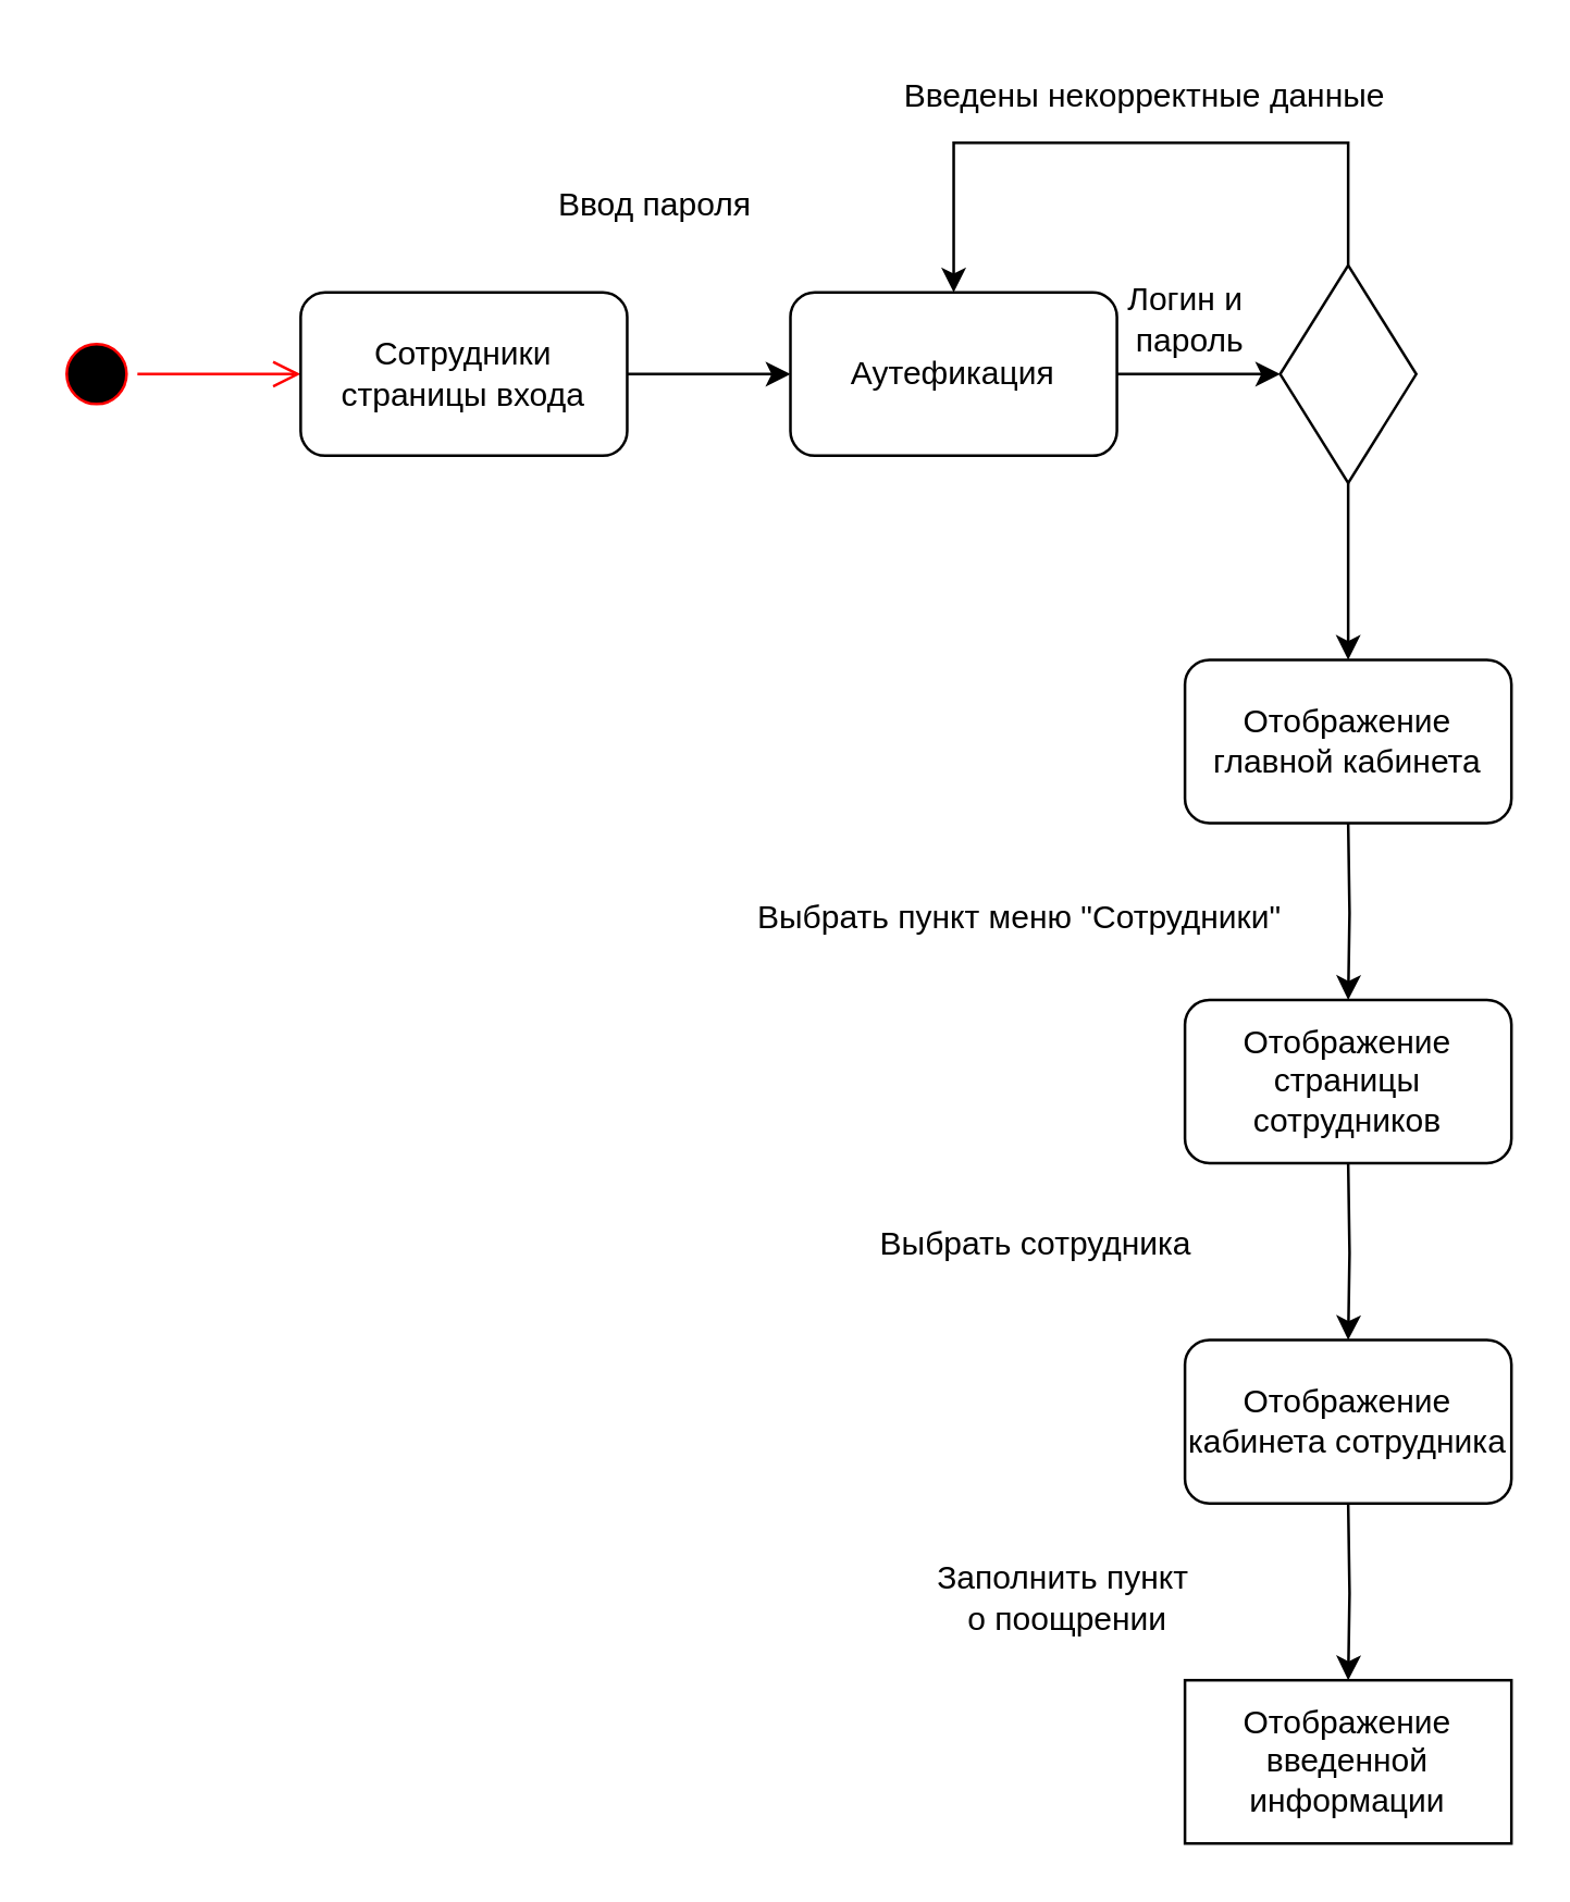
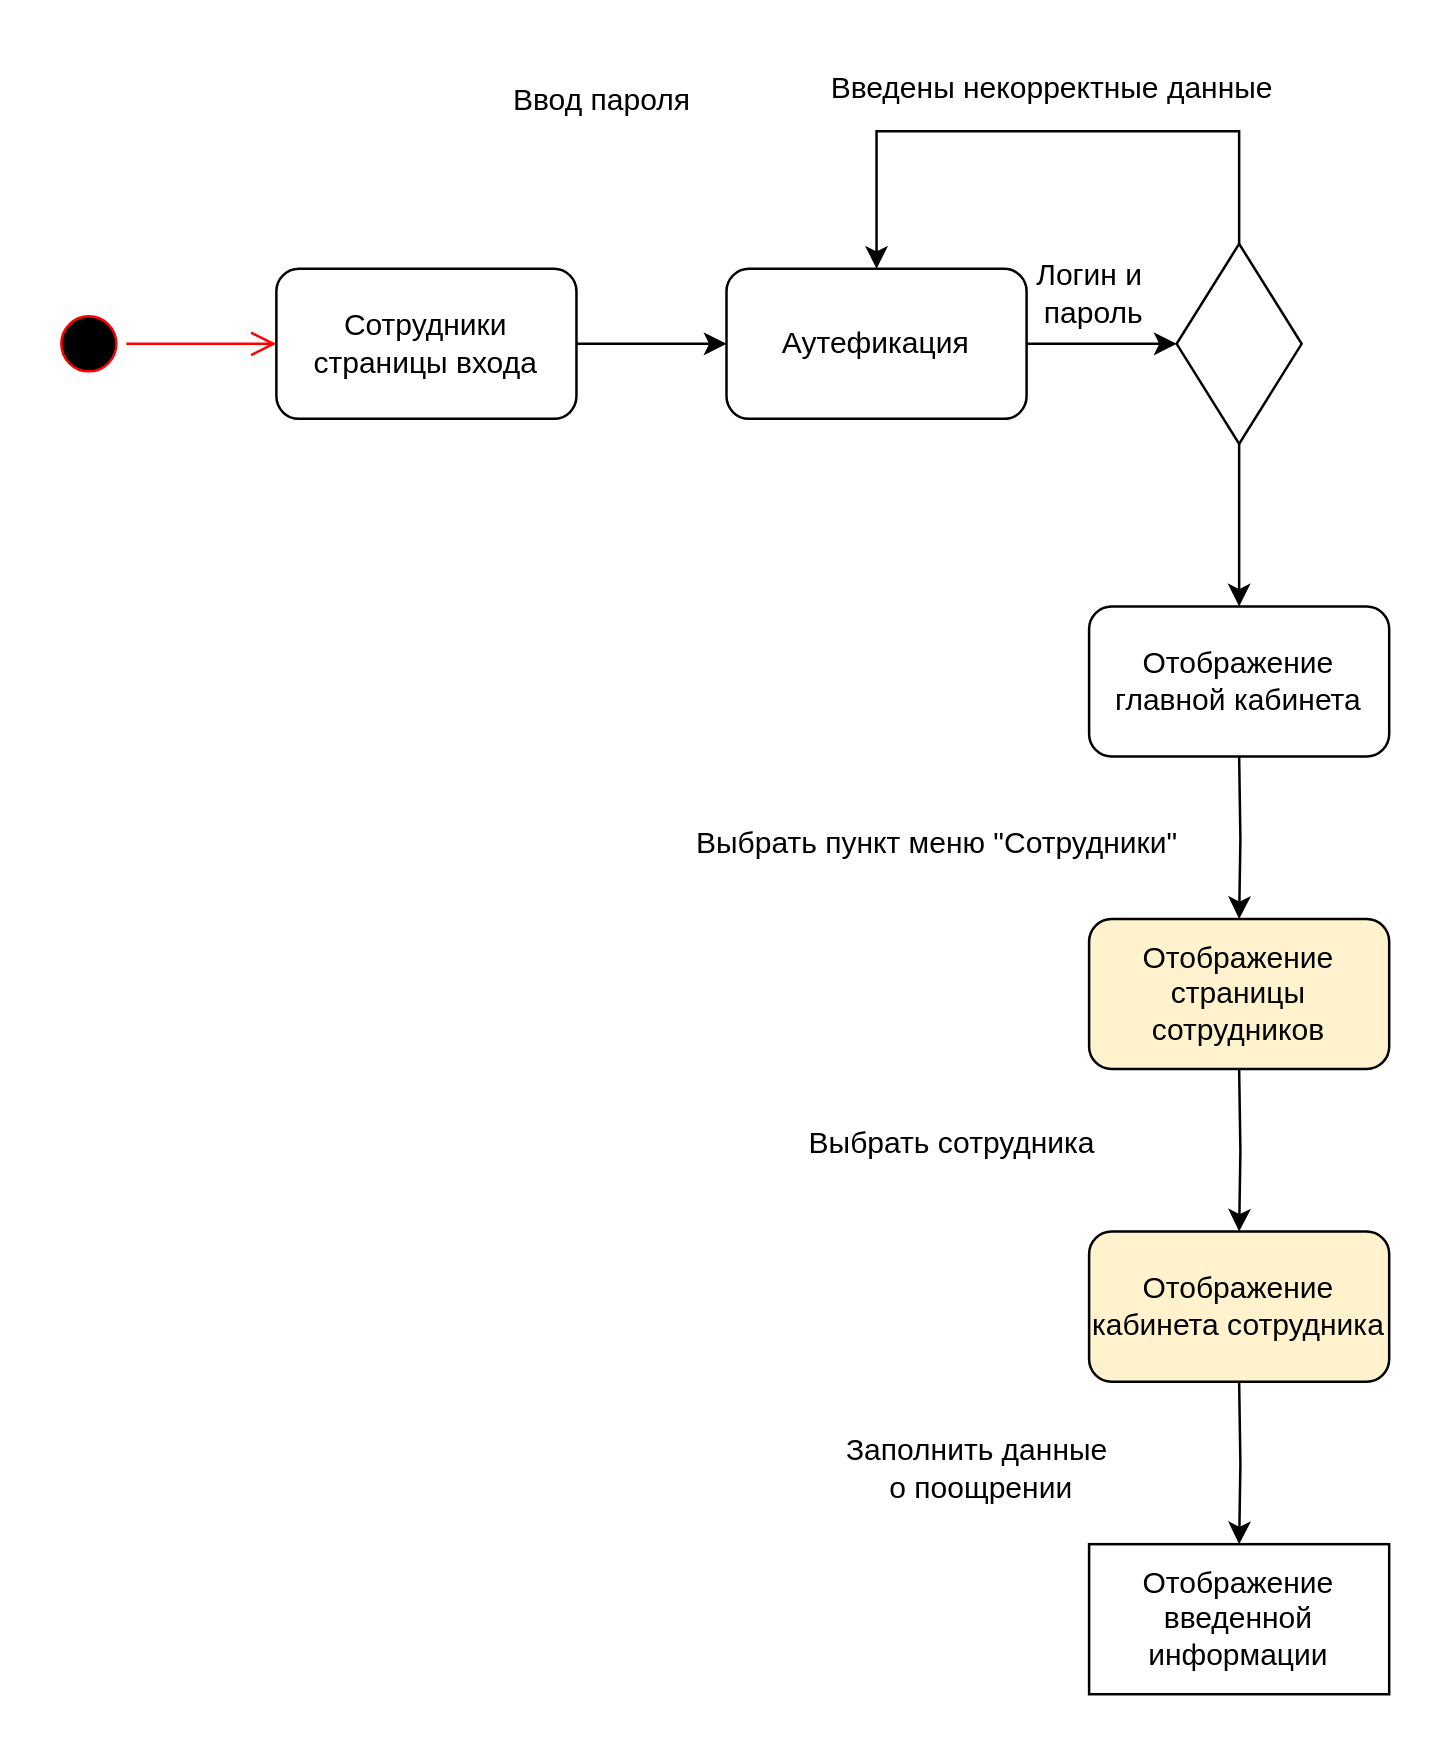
  <mxCell id="0" />
  <mxCell id="1" parent="0" />
  <mxCell id="2" value="" style="ellipse;html=1;shape=startState;fillColor=#000000;strokeColor=#ff0000;" vertex="1" parent="1"><mxGeometry x="20" y="122" width="30" height="30" as="geometry" /></mxCell>
  <mxCell id="3" value="" style="edgeStyle=orthogonalEdgeStyle;html=1;verticalAlign=bottom;endArrow=open;endSize=8;strokeColor=#ff0000;rounded=0;" edge="1" source="2" parent="1"><mxGeometry relative="1" as="geometry"><mxPoint x="110" y="137" as="targetPoint" /></mxGeometry></mxCell>
  <mxCell id="4" style="edgeStyle=orthogonalEdgeStyle;rounded=0;orthogonalLoop=1;jettySize=auto;html=1;" edge="1" parent="1" source="5"><mxGeometry relative="1" as="geometry"><mxPoint x="290" y="137" as="targetPoint" /></mxGeometry></mxCell>
  <mxCell id="5" value="Сотрудники страницы входа" style="rounded=1;whiteSpace=wrap;html=1;" vertex="1" parent="1"><mxGeometry x="110" y="107" width="120" height="60" as="geometry" /></mxCell>
  <mxCell id="6" style="edgeStyle=orthogonalEdgeStyle;rounded=0;orthogonalLoop=1;jettySize=auto;html=1;" edge="1" parent="1" source="7"><mxGeometry relative="1" as="geometry"><mxPoint x="470" y="137" as="targetPoint" /></mxGeometry></mxCell>
  <mxCell id="7" value="Аутефикация" style="rounded=1;whiteSpace=wrap;html=1;" vertex="1" parent="1"><mxGeometry x="290" y="107" width="120" height="60" as="geometry" /></mxCell>
  <mxCell id="8" style="edgeStyle=orthogonalEdgeStyle;rounded=0;orthogonalLoop=1;jettySize=auto;html=1;entryX=0.5;entryY=0;entryDx=0;entryDy=0;" edge="1" parent="1" source="10" target="11"><mxGeometry relative="1" as="geometry" /></mxCell>
  <mxCell id="9" style="edgeStyle=orthogonalEdgeStyle;rounded=0;orthogonalLoop=1;jettySize=auto;html=1;entryX=0.5;entryY=0;entryDx=0;entryDy=0;" edge="1" parent="1" source="10" target="7"><mxGeometry relative="1" as="geometry"><Array as="points"><mxPoint x="495" y="52" /><mxPoint x="350" y="52" /></Array></mxGeometry></mxCell>
  <mxCell id="10" value="" style="rhombus;whiteSpace=wrap;html=1;" vertex="1" parent="1"><mxGeometry x="470" y="97" width="50" height="80" as="geometry" /></mxCell>
  <mxCell id="11" value="Отображение главной кабинета" style="rounded=1;whiteSpace=wrap;html=1;" vertex="1" parent="1"><mxGeometry x="435" y="242" width="120" height="60" as="geometry" /></mxCell>
  <mxCell id="12" style="edgeStyle=orthogonalEdgeStyle;rounded=0;orthogonalLoop=1;jettySize=auto;html=1;entryX=0.5;entryY=0;entryDx=0;entryDy=0;" edge="1" parent="1" target="13"><mxGeometry relative="1" as="geometry"><mxPoint x="495" y="302" as="sourcePoint" /></mxGeometry></mxCell>
- <mxCell id="13" value="Отображение страницы сотрудников" style="rounded=1;whiteSpace=wrap;html=1;" vertex="1" parent="1"><mxGeometry x="435" y="367" width="120" height="60" as="geometry" /></mxCell>
+ <mxCell id="13" value="Отображение страницы сотрудников" style="rounded=1;whiteSpace=wrap;html=1;fillColor=#fff2cc;" vertex="1" parent="1"><mxGeometry x="435" y="367" width="120" height="60" as="geometry" /></mxCell>
  <mxCell id="14" style="edgeStyle=orthogonalEdgeStyle;rounded=0;orthogonalLoop=1;jettySize=auto;html=1;entryX=0.5;entryY=0;entryDx=0;entryDy=0;" edge="1" parent="1" target="15"><mxGeometry relative="1" as="geometry"><mxPoint x="495" y="427" as="sourcePoint" /></mxGeometry></mxCell>
- <mxCell id="15" value="Отображение кабинета сотрудника" style="rounded=1;whiteSpace=wrap;html=1;" vertex="1" parent="1"><mxGeometry x="435" y="492" width="120" height="60" as="geometry" /></mxCell>
+ <mxCell id="15" value="Отображение кабинета сотрудника" style="rounded=1;whiteSpace=wrap;html=1;fillColor=#fff2cc;" vertex="1" parent="1"><mxGeometry x="435" y="492" width="120" height="60" as="geometry" /></mxCell>
  <mxCell id="16" style="edgeStyle=orthogonalEdgeStyle;rounded=0;orthogonalLoop=1;jettySize=auto;html=1;entryX=0.5;entryY=0;entryDx=0;entryDy=0;" edge="1" parent="1" target="17"><mxGeometry relative="1" as="geometry"><mxPoint x="495" y="552" as="sourcePoint" /></mxGeometry></mxCell>
  <mxCell id="17" value="Отображение введенной информации" style="whiteSpace=wrap;html=1;rounded=0;" vertex="1" parent="1"><mxGeometry x="435" y="617" width="120" height="60" as="geometry" /></mxCell>
- <mxCell id="18" value="Ввод пароля" style="text;html=1;align=center;verticalAlign=middle;resizable=0;points=[];autosize=1;strokeColor=none;fillColor=none;" vertex="1" parent="1"><mxGeometry x="195" y="60" width="90" height="30" as="geometry" /></mxCell>
+ <mxCell id="18" value="Ввод пароля" style="text;html=1;align=center;verticalAlign=middle;resizable=0;points=[];autosize=1;strokeColor=none;fillColor=none;" vertex="1" parent="1"><mxGeometry x="195" y="25" width="90" height="30" as="geometry" /></mxCell>
  <mxCell id="19" value="&lt;div&gt;Логин и&lt;/div&gt;&lt;div&gt;&amp;nbsp;пароль&lt;/div&gt;" style="text;html=1;align=center;verticalAlign=middle;resizable=0;points=[];autosize=1;strokeColor=none;fillColor=none;" vertex="1" parent="1"><mxGeometry x="400" y="97" width="70" height="40" as="geometry" /></mxCell>
  <mxCell id="20" value="Введены некорректные данные" style="text;html=1;align=center;verticalAlign=middle;resizable=0;points=[];autosize=1;strokeColor=none;fillColor=none;" vertex="1" parent="1"><mxGeometry x="320" y="20" width="200" height="30" as="geometry" /></mxCell>
  <mxCell id="21" value="Выбрать пункт меню &quot;Сотрудники&quot;" style="text;html=1;align=center;verticalAlign=middle;resizable=0;points=[];autosize=1;strokeColor=none;fillColor=none;" vertex="1" parent="1"><mxGeometry x="264" y="322" width="220" height="30" as="geometry" /></mxCell>
  <mxCell id="22" value="Выбрать сотрудника" style="text;html=1;align=center;verticalAlign=middle;resizable=0;points=[];autosize=1;strokeColor=none;fillColor=none;" vertex="1" parent="1"><mxGeometry x="310" y="442" width="140" height="30" as="geometry" /></mxCell>
- <mxCell id="23" value="&lt;div&gt;Заполнить пункт&lt;/div&gt;&lt;div&gt;&amp;nbsp;о поощрении&lt;/div&gt;" style="text;html=1;align=center;verticalAlign=middle;resizable=0;points=[];autosize=1;strokeColor=none;fillColor=none;" vertex="1" parent="1"><mxGeometry x="325" y="567" width="130" height="40" as="geometry" /></mxCell>
+ <mxCell id="23" value="&lt;div&gt;Заполнить данные&lt;/div&gt;&lt;div&gt;&amp;nbsp;о поощрении&lt;/div&gt;" style="text;html=1;align=center;verticalAlign=middle;resizable=0;points=[];autosize=1;strokeColor=none;fillColor=none;" vertex="1" parent="1"><mxGeometry x="325" y="567" width="130" height="40" as="geometry" /></mxCell>
